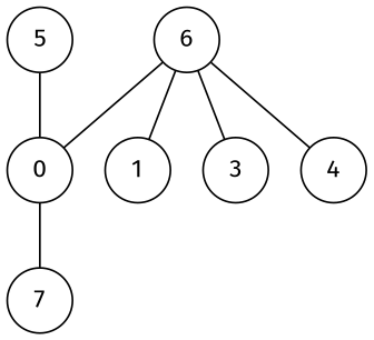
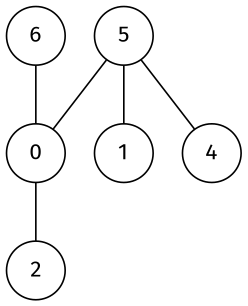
  graph {
    fontname="Fira Sans"
    node [fontname="Fira Sans" shape=circle]
    edge [fontname="Fira Sans"]
    5
    0
    1
-   2 [label=7]
+   2
    6
-   3
    4
    5 -- 0
-   6 -- 1
+   5 -- 1
    0 -- 2
    6 -- 0
-   6 -- 3
-   6 -- 4
+   5 -- 4
  }
